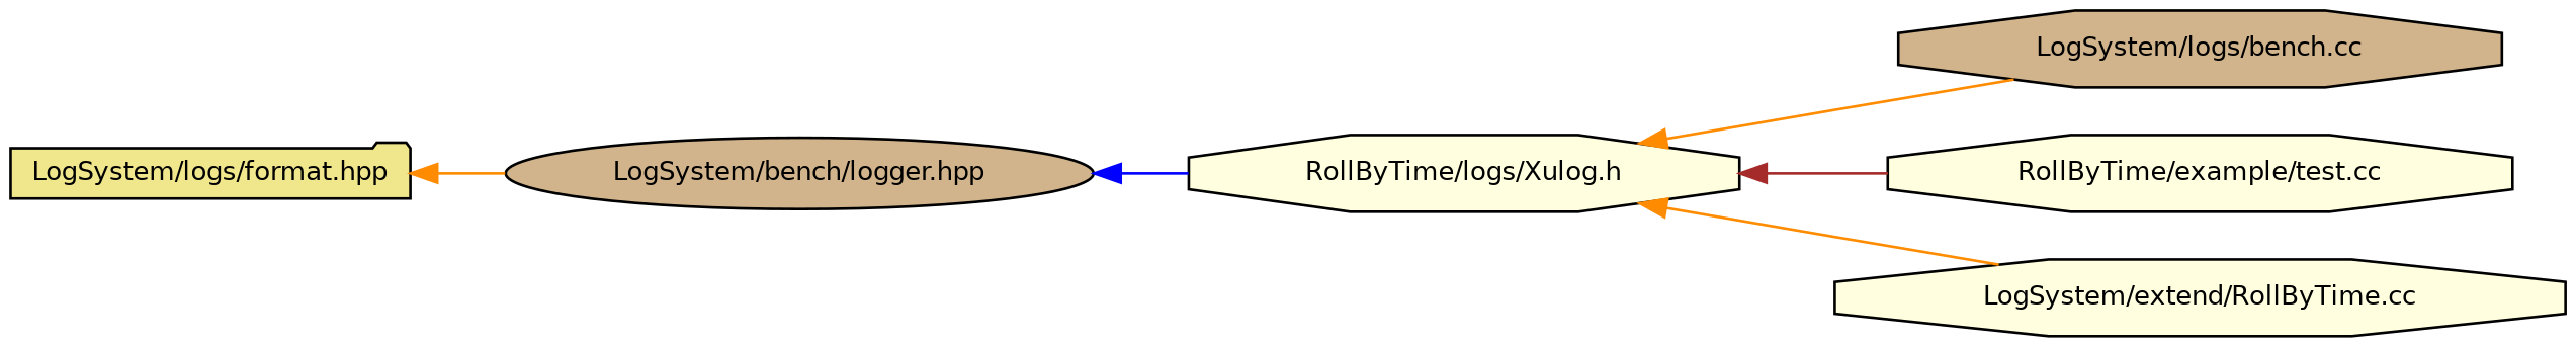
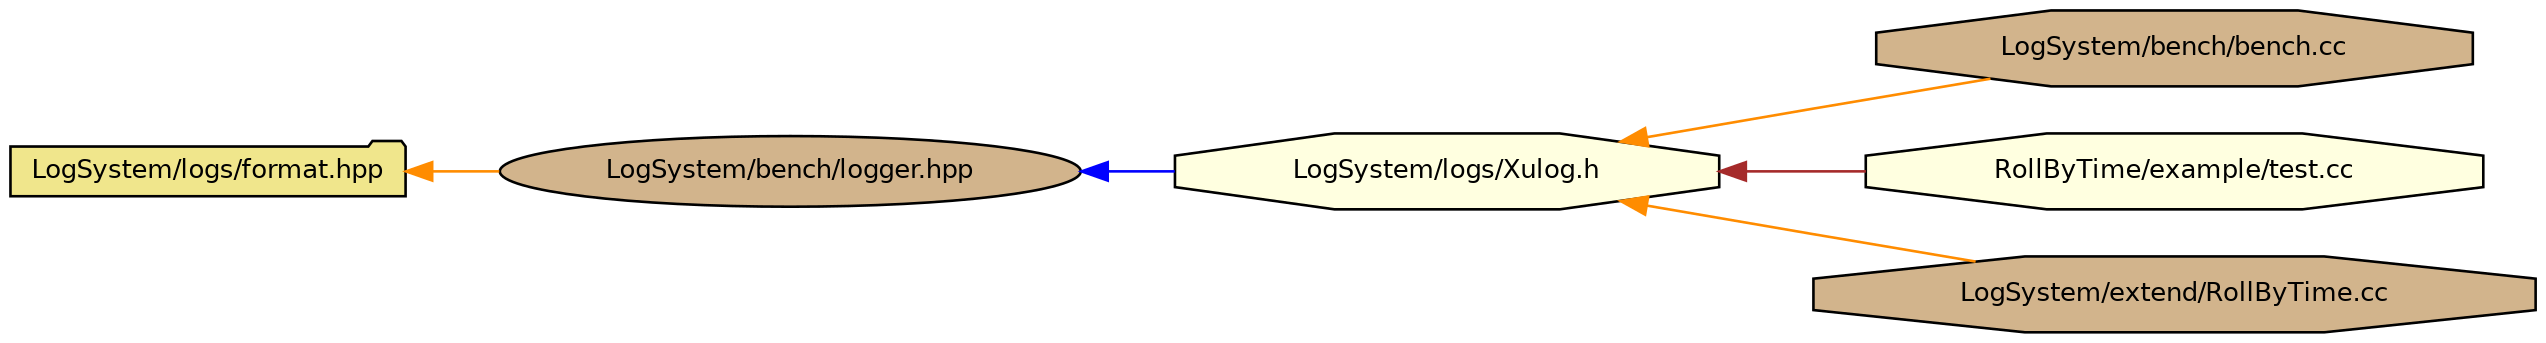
  digraph {
    rankdir=LR
    node [color=black fillcolor=tan fontname=Helvetica fontsize=10 shape=octagon style=filled]
    edge [color=darkorange dir=back fontname=Helvetica fontsize=10 labelfontname=Helvetica labelfontsize=10 style=solid]
    n1 [fillcolor=khaki fontcolor=black height=0.2 label="LogSystem/logs/format.hpp" shape=folder width=0.4]
    n2 [height=0.2 label="LogSystem/bench/logger.hpp" shape=ellipse width=0.4]
-   n3 [fillcolor=lightyellow height=0.2 label="RollByTime/logs/Xulog.h" width=0.4]
-   n4 [height=0.2 label="LogSystem/logs/bench.cc" width=0.4]
+   n3 [fillcolor=lightyellow height=0.2 label="LogSystem/logs/Xulog.h" width=0.4]
+   n4 [height=0.2 label="LogSystem/bench/bench.cc" width=0.4]
    n5 [fillcolor=lightyellow height=0.2 label="RollByTime/example/test.cc" width=0.4]
-   n6 [fillcolor=lightyellow height=0.2 label="LogSystem/extend/RollByTime.cc" width=0.4]
+   n6 [height=0.2 label="LogSystem/extend/RollByTime.cc" width=0.4]
    n1 -> n2
    n2 -> n3 [color=blue]
    n3 -> n4
    n3 -> n5 [color=brown]
    n3 -> n6
  }
